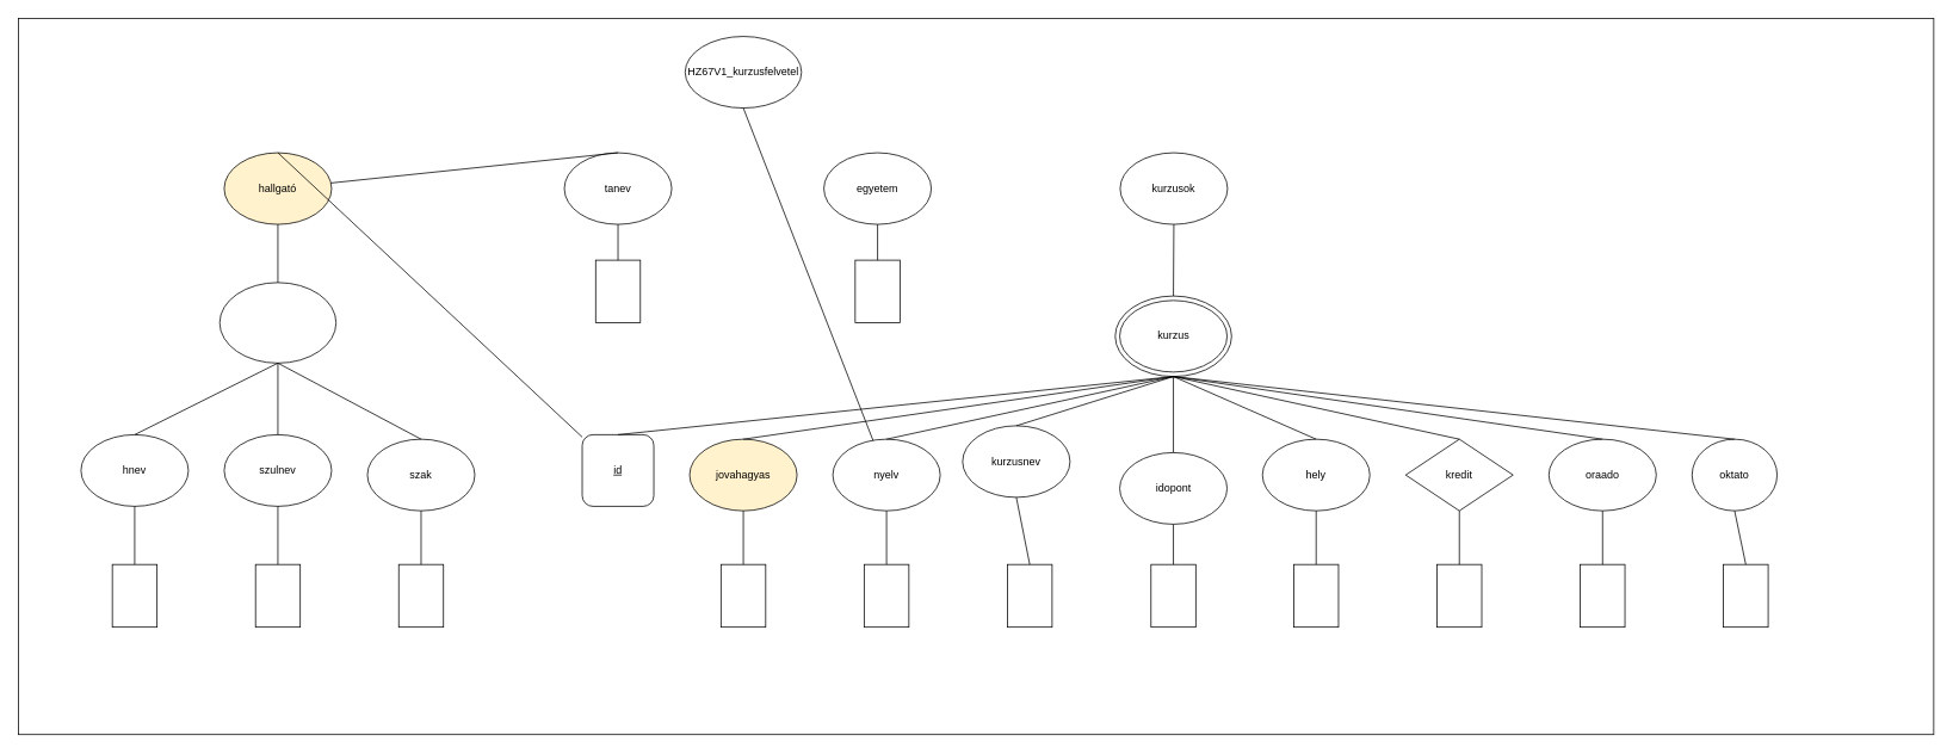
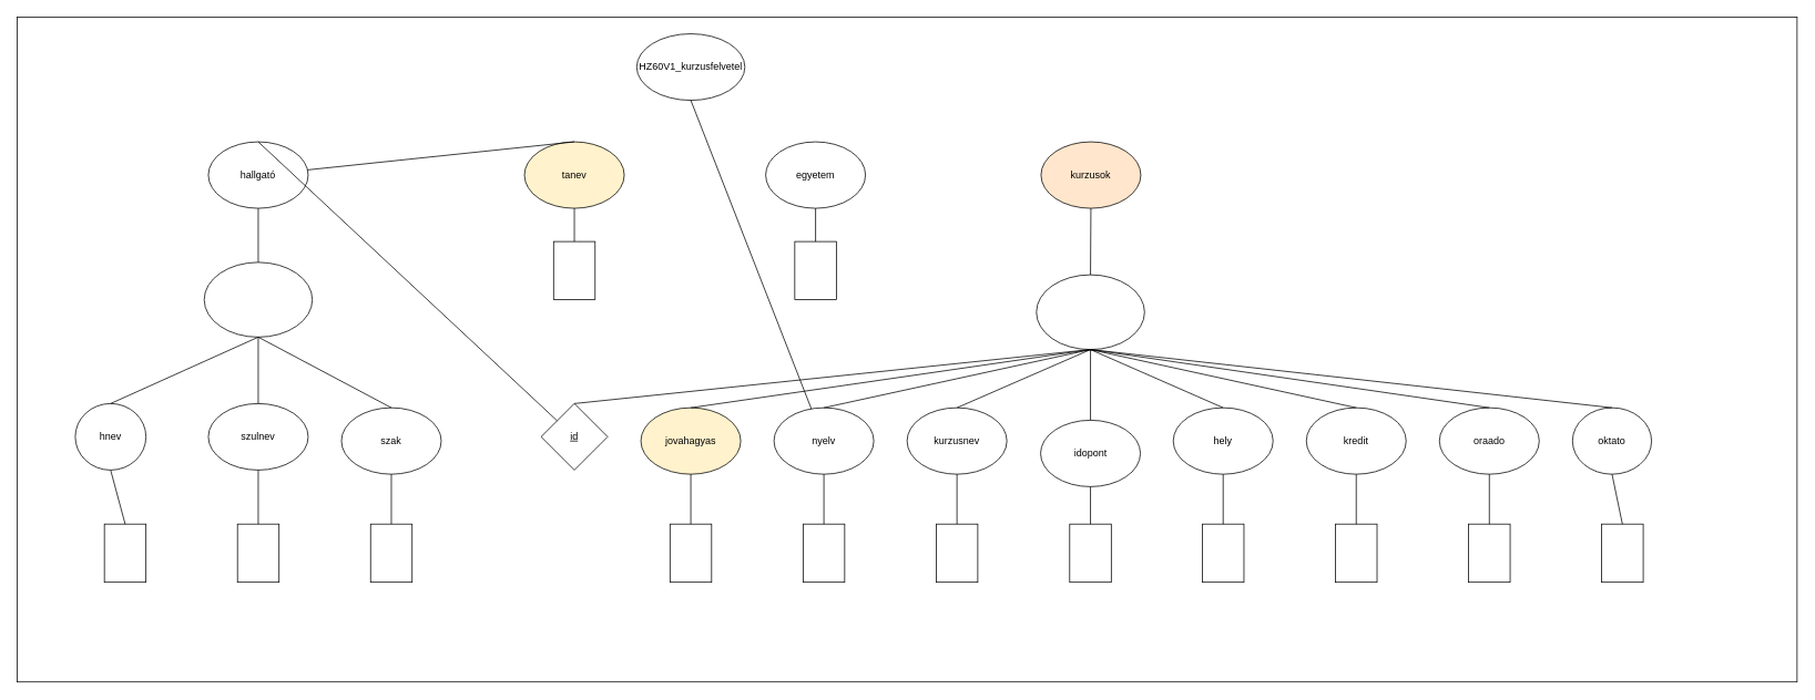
  <mxCell id="0" />
  <mxCell id="1" parent="0" />
  <mxCell id="2" value="" style="rounded=0;whiteSpace=wrap;html=1;" vertex="1" parent="1"><mxGeometry x="20" y="20" width="2140" height="800" as="geometry" /></mxCell>
  <mxCell id="3" value="" style="ellipse;whiteSpace=wrap;html=1;" vertex="1" parent="1"><mxGeometry x="245" y="315" width="130" height="90" as="geometry" /></mxCell>
- <mxCell id="4" value="HZ67V1_kurzusfelvetel" style="ellipse;whiteSpace=wrap;html=1;" vertex="1" parent="1"><mxGeometry x="765" y="40" width="130" height="80" as="geometry" /></mxCell>
- <mxCell id="5" value="hallgató" style="ellipse;whiteSpace=wrap;html=1;fillColor=#fff2cc;" vertex="1" parent="1"><mxGeometry x="250" y="170" width="120" height="80" as="geometry" /></mxCell>
- <mxCell id="6" value="kurzusok" style="ellipse;whiteSpace=wrap;html=1;" vertex="1" parent="1"><mxGeometry x="1251" y="170" width="120" height="80" as="geometry" /></mxCell>
+ <mxCell id="4" value="HZ60V1_kurzusfelvetel" style="ellipse;whiteSpace=wrap;html=1;" vertex="1" parent="1"><mxGeometry x="765" y="40" width="130" height="80" as="geometry" /></mxCell>
+ <mxCell id="5" value="hallgató" style="ellipse;whiteSpace=wrap;html=1;" vertex="1" parent="1"><mxGeometry x="250" y="170" width="120" height="80" as="geometry" /></mxCell>
+ <mxCell id="6" value="kurzusok" style="ellipse;whiteSpace=wrap;html=1;fillColor=#ffe6cc;" vertex="1" parent="1"><mxGeometry x="1251" y="170" width="120" height="80" as="geometry" /></mxCell>
  <mxCell id="7" value="" style="ellipse;whiteSpace=wrap;html=1;" vertex="1" parent="1"><mxGeometry x="1245.5" y="330" width="130" height="90" as="geometry" /></mxCell>
- <mxCell id="8" value="kurzus" style="ellipse;whiteSpace=wrap;html=1;" vertex="1" parent="1"><mxGeometry x="1250.5" y="335" width="120" height="80" as="geometry" /></mxCell>
- <mxCell id="9" value="tanev" style="ellipse;whiteSpace=wrap;html=1;" vertex="1" parent="1"><mxGeometry x="630" y="170" width="120" height="80" as="geometry" /></mxCell>
+ <mxCell id="9" value="tanev" style="ellipse;whiteSpace=wrap;html=1;fillColor=#fff2cc;" vertex="1" parent="1"><mxGeometry x="630" y="170" width="120" height="80" as="geometry" /></mxCell>
  <mxCell id="10" value="egyetem" style="ellipse;whiteSpace=wrap;html=1;" vertex="1" parent="1"><mxGeometry x="920" y="170" width="120" height="80" as="geometry" /></mxCell>
  <mxCell id="11" value="szak" style="ellipse;whiteSpace=wrap;html=1;" vertex="1" parent="1"><mxGeometry x="410" y="490" width="120" height="80" as="geometry" /></mxCell>
  <mxCell id="12" value="szulnev" style="ellipse;whiteSpace=wrap;html=1;" vertex="1" parent="1"><mxGeometry x="250" y="485" width="120" height="80" as="geometry" /></mxCell>
- <mxCell id="13" value="hnev" style="ellipse;whiteSpace=wrap;html=1;" vertex="1" parent="1"><mxGeometry x="90" y="485" width="120" height="80" as="geometry" /></mxCell>
- <mxCell id="14" value="&lt;u&gt;id&lt;/u&gt;" style="whiteSpace=wrap;html=1;rounded=1;" vertex="1" parent="1"><mxGeometry x="650" y="485" width="80" height="80" as="geometry" /></mxCell>
+ <mxCell id="13" value="hnev" style="ellipse;whiteSpace=wrap;html=1;" vertex="1" parent="1"><mxGeometry x="90" y="485" width="85" height="80" as="geometry" /></mxCell>
+ <mxCell id="14" value="&lt;u&gt;id&lt;/u&gt;" style="rhombus;whiteSpace=wrap;html=1;" vertex="1" parent="1"><mxGeometry x="650" y="485" width="80" height="80" as="geometry" /></mxCell>
  <mxCell id="15" value="jovahagyas" style="ellipse;whiteSpace=wrap;html=1;fillColor=#fff2cc;" vertex="1" parent="1"><mxGeometry x="770" y="490" width="120" height="80" as="geometry" /></mxCell>
  <mxCell id="16" value="nyelv" style="ellipse;whiteSpace=wrap;html=1;" vertex="1" parent="1"><mxGeometry x="930" y="490" width="120" height="80" as="geometry" /></mxCell>
- <mxCell id="17" value="kurzusnev" style="ellipse;whiteSpace=wrap;html=1;" vertex="1" parent="1"><mxGeometry x="1075" y="475" width="120" height="80" as="geometry" /></mxCell>
- <mxCell id="18" value="kredit" style="rhombus;whiteSpace=wrap;html=1;" vertex="1" parent="1"><mxGeometry x="1570" y="490" width="120" height="80" as="geometry" /></mxCell>
+ <mxCell id="17" value="kurzusnev" style="ellipse;whiteSpace=wrap;html=1;" vertex="1" parent="1"><mxGeometry x="1090" y="490" width="120" height="80" as="geometry" /></mxCell>
+ <mxCell id="18" value="kredit" style="ellipse;whiteSpace=wrap;html=1;" vertex="1" parent="1"><mxGeometry x="1570" y="490" width="120" height="80" as="geometry" /></mxCell>
  <mxCell id="19" value="hely" style="ellipse;whiteSpace=wrap;html=1;" vertex="1" parent="1"><mxGeometry x="1410" y="490" width="120" height="80" as="geometry" /></mxCell>
  <mxCell id="20" value="idopont" style="ellipse;whiteSpace=wrap;html=1;" vertex="1" parent="1"><mxGeometry x="1250.5" y="505" width="120" height="80" as="geometry" /></mxCell>
  <mxCell id="21" value="oktato" style="ellipse;whiteSpace=wrap;html=1;" vertex="1" parent="1"><mxGeometry x="1890" y="490" width="95" height="80" as="geometry" /></mxCell>
  <mxCell id="22" value="oraado" style="ellipse;whiteSpace=wrap;html=1;" vertex="1" parent="1"><mxGeometry x="1730" y="490" width="120" height="80" as="geometry" /></mxCell>
  <mxCell id="23" value="" style="endArrow=none;html=1;rounded=0;exitX=0.5;exitY=0;exitDx=0;exitDy=0;" edge="1" parent="1" source="5" target="14"><mxGeometry width="50" height="50" relative="1" as="geometry"><mxPoint x="730" y="280" as="sourcePoint" /><mxPoint x="780" y="230" as="targetPoint" /></mxGeometry></mxCell>
  <mxCell id="24" value="" style="endArrow=none;html=1;rounded=0;exitX=0.5;exitY=0;exitDx=0;exitDy=0;" edge="1" parent="1" source="9" target="5"><mxGeometry width="50" height="50" relative="1" as="geometry"><mxPoint x="710" y="290" as="sourcePoint" /><mxPoint x="830" y="140" as="targetPoint" /></mxGeometry></mxCell>
  <mxCell id="25" value="" style="endArrow=none;html=1;rounded=0;exitX=0.5;exitY=1;exitDx=0;exitDy=0;" edge="1" parent="1" source="4" target="16"><mxGeometry width="50" height="50" relative="1" as="geometry"><mxPoint x="910" y="250" as="sourcePoint" /><mxPoint x="960" y="200" as="targetPoint" /></mxGeometry></mxCell>
  <mxCell id="26" value="" style="endArrow=none;html=1;rounded=0;entryX=0.5;entryY=1;entryDx=0;entryDy=0;exitX=0.5;exitY=0;exitDx=0;exitDy=0;" edge="1" parent="1" source="3" target="5"><mxGeometry width="50" height="50" relative="1" as="geometry"><mxPoint x="300" y="410" as="sourcePoint" /><mxPoint x="350" y="360" as="targetPoint" /></mxGeometry></mxCell>
  <mxCell id="27" value="" style="endArrow=none;html=1;rounded=0;exitX=0.5;exitY=0;exitDx=0;exitDy=0;entryX=0.5;entryY=1;entryDx=0;entryDy=0;" edge="1" parent="1" source="13" target="3"><mxGeometry width="50" height="50" relative="1" as="geometry"><mxPoint x="300" y="410" as="sourcePoint" /><mxPoint x="350" y="360" as="targetPoint" /></mxGeometry></mxCell>
  <mxCell id="28" value="" style="endArrow=none;html=1;rounded=0;exitX=0.5;exitY=0;exitDx=0;exitDy=0;entryX=0.5;entryY=1;entryDx=0;entryDy=0;" edge="1" parent="1" source="12" target="3"><mxGeometry width="50" height="50" relative="1" as="geometry"><mxPoint x="300" y="410" as="sourcePoint" /><mxPoint x="350" y="360" as="targetPoint" /></mxGeometry></mxCell>
  <mxCell id="29" value="" style="endArrow=none;html=1;rounded=0;entryX=0.5;entryY=0;entryDx=0;entryDy=0;exitX=0.5;exitY=1;exitDx=0;exitDy=0;" edge="1" parent="1" source="3" target="11"><mxGeometry width="50" height="50" relative="1" as="geometry"><mxPoint x="300" y="410" as="sourcePoint" /><mxPoint x="350" y="360" as="targetPoint" /></mxGeometry></mxCell>
  <mxCell id="30" value="" style="endArrow=none;html=1;rounded=0;entryX=0.5;entryY=1;entryDx=0;entryDy=0;exitX=0.5;exitY=0;exitDx=0;exitDy=0;" edge="1" parent="1" source="7" target="6"><mxGeometry width="50" height="50" relative="1" as="geometry"><mxPoint x="1300" y="350" as="sourcePoint" /><mxPoint x="1350" y="300" as="targetPoint" /></mxGeometry></mxCell>
  <mxCell id="31" value="" style="endArrow=none;html=1;rounded=0;entryX=0.5;entryY=1;entryDx=0;entryDy=0;exitX=0.5;exitY=0;exitDx=0;exitDy=0;" edge="1" parent="1" source="14" target="7"><mxGeometry width="50" height="50" relative="1" as="geometry"><mxPoint x="1210" y="450" as="sourcePoint" /><mxPoint x="1260" y="400" as="targetPoint" /></mxGeometry></mxCell>
  <mxCell id="32" value="" style="endArrow=none;html=1;rounded=0;entryX=0.5;entryY=1;entryDx=0;entryDy=0;exitX=0.5;exitY=0;exitDx=0;exitDy=0;" edge="1" parent="1" source="15" target="7"><mxGeometry width="50" height="50" relative="1" as="geometry"><mxPoint x="1060" y="450" as="sourcePoint" /><mxPoint x="1110" y="400" as="targetPoint" /></mxGeometry></mxCell>
  <mxCell id="33" value="" style="endArrow=none;html=1;rounded=0;entryX=0.5;entryY=1;entryDx=0;entryDy=0;exitX=0.5;exitY=0;exitDx=0;exitDy=0;" edge="1" parent="1" source="16" target="7"><mxGeometry width="50" height="50" relative="1" as="geometry"><mxPoint x="1220" y="460" as="sourcePoint" /><mxPoint x="1270" y="410" as="targetPoint" /></mxGeometry></mxCell>
  <mxCell id="34" value="" style="endArrow=none;html=1;rounded=0;entryX=0.5;entryY=1;entryDx=0;entryDy=0;exitX=0.5;exitY=0;exitDx=0;exitDy=0;" edge="1" parent="1" source="17" target="7"><mxGeometry width="50" height="50" relative="1" as="geometry"><mxPoint x="1220" y="460" as="sourcePoint" /><mxPoint x="1270" y="410" as="targetPoint" /></mxGeometry></mxCell>
  <mxCell id="35" value="" style="endArrow=none;html=1;rounded=0;entryX=0.5;entryY=1;entryDx=0;entryDy=0;exitX=0.5;exitY=0;exitDx=0;exitDy=0;" edge="1" parent="1" source="20" target="7"><mxGeometry width="50" height="50" relative="1" as="geometry"><mxPoint x="1220" y="460" as="sourcePoint" /><mxPoint x="1270" y="410" as="targetPoint" /></mxGeometry></mxCell>
  <mxCell id="36" value="" style="endArrow=none;html=1;rounded=0;entryX=0.5;entryY=1;entryDx=0;entryDy=0;exitX=0.5;exitY=0;exitDx=0;exitDy=0;" edge="1" parent="1" source="19" target="7"><mxGeometry width="50" height="50" relative="1" as="geometry"><mxPoint x="1220" y="460" as="sourcePoint" /><mxPoint x="1270" y="410" as="targetPoint" /></mxGeometry></mxCell>
  <mxCell id="37" value="" style="endArrow=none;html=1;rounded=0;entryX=0.5;entryY=1;entryDx=0;entryDy=0;exitX=0.5;exitY=0;exitDx=0;exitDy=0;" edge="1" parent="1" source="18" target="7"><mxGeometry width="50" height="50" relative="1" as="geometry"><mxPoint x="1220" y="460" as="sourcePoint" /><mxPoint x="1270" y="410" as="targetPoint" /></mxGeometry></mxCell>
  <mxCell id="38" value="" style="endArrow=none;html=1;rounded=0;entryX=0.5;entryY=1;entryDx=0;entryDy=0;exitX=0.5;exitY=0;exitDx=0;exitDy=0;" edge="1" parent="1" source="22" target="7"><mxGeometry width="50" height="50" relative="1" as="geometry"><mxPoint x="1790.667" y="480" as="sourcePoint" /><mxPoint x="1270" y="410" as="targetPoint" /></mxGeometry></mxCell>
  <mxCell id="39" value="" style="endArrow=none;html=1;rounded=0;entryX=0.5;entryY=1;entryDx=0;entryDy=0;exitX=0.5;exitY=0;exitDx=0;exitDy=0;" edge="1" parent="1" source="21" target="7"><mxGeometry width="50" height="50" relative="1" as="geometry"><mxPoint x="1530" y="480" as="sourcePoint" /><mxPoint x="1580" y="430" as="targetPoint" /></mxGeometry></mxCell>
  <mxCell id="40" value="" style="rounded=0;whiteSpace=wrap;html=1;" vertex="1" parent="1"><mxGeometry x="665" y="290" width="50" height="70" as="geometry" /></mxCell>
  <mxCell id="41" value="" style="rounded=0;whiteSpace=wrap;html=1;" vertex="1" parent="1"><mxGeometry x="955" y="290" width="50" height="70" as="geometry" /></mxCell>
  <mxCell id="42" value="" style="rounded=0;whiteSpace=wrap;html=1;" vertex="1" parent="1"><mxGeometry x="125" y="630" width="50" height="70" as="geometry" /></mxCell>
  <mxCell id="43" value="" style="rounded=0;whiteSpace=wrap;html=1;" vertex="1" parent="1"><mxGeometry x="285" y="630" width="50" height="70" as="geometry" /></mxCell>
  <mxCell id="44" value="" style="rounded=0;whiteSpace=wrap;html=1;" vertex="1" parent="1"><mxGeometry x="445" y="630" width="50" height="70" as="geometry" /></mxCell>
  <mxCell id="45" value="" style="rounded=0;whiteSpace=wrap;html=1;" vertex="1" parent="1"><mxGeometry x="805" y="630" width="50" height="70" as="geometry" /></mxCell>
  <mxCell id="46" value="" style="rounded=0;whiteSpace=wrap;html=1;" vertex="1" parent="1"><mxGeometry x="965" y="630" width="50" height="70" as="geometry" /></mxCell>
  <mxCell id="47" value="" style="rounded=0;whiteSpace=wrap;html=1;" vertex="1" parent="1"><mxGeometry x="1125" y="630" width="50" height="70" as="geometry" /></mxCell>
  <mxCell id="48" value="" style="rounded=0;whiteSpace=wrap;html=1;" vertex="1" parent="1"><mxGeometry x="1285.5" y="630" width="50" height="70" as="geometry" /></mxCell>
  <mxCell id="49" value="" style="rounded=0;whiteSpace=wrap;html=1;" vertex="1" parent="1"><mxGeometry x="1445" y="630" width="50" height="70" as="geometry" /></mxCell>
  <mxCell id="50" value="" style="rounded=0;whiteSpace=wrap;html=1;" vertex="1" parent="1"><mxGeometry x="1605" y="630" width="50" height="70" as="geometry" /></mxCell>
  <mxCell id="51" value="" style="rounded=0;whiteSpace=wrap;html=1;" vertex="1" parent="1"><mxGeometry x="1765" y="630" width="50" height="70" as="geometry" /></mxCell>
  <mxCell id="52" value="" style="rounded=0;whiteSpace=wrap;html=1;" vertex="1" parent="1"><mxGeometry x="1925" y="630" width="50" height="70" as="geometry" /></mxCell>
  <mxCell id="53" value="" style="endArrow=none;html=1;rounded=0;entryX=0.5;entryY=1;entryDx=0;entryDy=0;exitX=0.5;exitY=0;exitDx=0;exitDy=0;" edge="1" parent="1" source="42" target="13"><mxGeometry width="50" height="50" relative="1" as="geometry"><mxPoint x="240" y="630" as="sourcePoint" /><mxPoint x="290" y="580" as="targetPoint" /></mxGeometry></mxCell>
  <mxCell id="54" value="" style="endArrow=none;html=1;rounded=0;entryX=0.5;entryY=1;entryDx=0;entryDy=0;exitX=0.5;exitY=0;exitDx=0;exitDy=0;" edge="1" parent="1" source="43" target="12"><mxGeometry width="50" height="50" relative="1" as="geometry"><mxPoint x="240" y="630" as="sourcePoint" /><mxPoint x="290" y="580" as="targetPoint" /></mxGeometry></mxCell>
  <mxCell id="55" value="" style="endArrow=none;html=1;rounded=0;exitX=0.5;exitY=0;exitDx=0;exitDy=0;entryX=0.5;entryY=1;entryDx=0;entryDy=0;" edge="1" parent="1" source="44" target="11"><mxGeometry width="50" height="50" relative="1" as="geometry"><mxPoint x="420" y="620" as="sourcePoint" /><mxPoint x="490" y="580" as="targetPoint" /></mxGeometry></mxCell>
  <mxCell id="56" value="" style="endArrow=none;html=1;rounded=0;entryX=0.5;entryY=1;entryDx=0;entryDy=0;exitX=0.5;exitY=0;exitDx=0;exitDy=0;" edge="1" parent="1" source="45" target="15"><mxGeometry width="50" height="50" relative="1" as="geometry"><mxPoint x="770" y="600" as="sourcePoint" /><mxPoint x="820" y="550" as="targetPoint" /></mxGeometry></mxCell>
  <mxCell id="57" value="" style="endArrow=none;html=1;rounded=0;entryX=0.5;entryY=1;entryDx=0;entryDy=0;exitX=0.5;exitY=0;exitDx=0;exitDy=0;" edge="1" parent="1" source="46" target="16"><mxGeometry width="50" height="50" relative="1" as="geometry"><mxPoint x="770" y="600" as="sourcePoint" /><mxPoint x="820" y="550" as="targetPoint" /></mxGeometry></mxCell>
  <mxCell id="58" value="" style="endArrow=none;html=1;rounded=0;entryX=0.5;entryY=1;entryDx=0;entryDy=0;exitX=0.5;exitY=0;exitDx=0;exitDy=0;" edge="1" parent="1" source="40" target="9"><mxGeometry width="50" height="50" relative="1" as="geometry"><mxPoint x="680" y="290" as="sourcePoint" /><mxPoint x="730" y="240" as="targetPoint" /></mxGeometry></mxCell>
  <mxCell id="59" value="" style="endArrow=none;html=1;rounded=0;entryX=0.5;entryY=1;entryDx=0;entryDy=0;exitX=0.5;exitY=0;exitDx=0;exitDy=0;" edge="1" parent="1" source="41" target="10"><mxGeometry width="50" height="50" relative="1" as="geometry"><mxPoint x="1080" y="290" as="sourcePoint" /><mxPoint x="1130" y="240" as="targetPoint" /></mxGeometry></mxCell>
  <mxCell id="60" value="" style="endArrow=none;html=1;rounded=0;entryX=0.5;entryY=1;entryDx=0;entryDy=0;exitX=0.5;exitY=0;exitDx=0;exitDy=0;" edge="1" parent="1" source="47" target="17"><mxGeometry width="50" height="50" relative="1" as="geometry"><mxPoint x="1170" y="600" as="sourcePoint" /><mxPoint x="1220" y="550" as="targetPoint" /></mxGeometry></mxCell>
  <mxCell id="61" value="" style="endArrow=none;html=1;rounded=0;entryX=0.5;entryY=1;entryDx=0;entryDy=0;exitX=0.5;exitY=0;exitDx=0;exitDy=0;" edge="1" parent="1" source="48" target="20"><mxGeometry width="50" height="50" relative="1" as="geometry"><mxPoint x="1170" y="600" as="sourcePoint" /><mxPoint x="1220" y="550" as="targetPoint" /></mxGeometry></mxCell>
  <mxCell id="62" value="" style="endArrow=none;html=1;rounded=0;entryX=0.5;entryY=1;entryDx=0;entryDy=0;exitX=0.5;exitY=0;exitDx=0;exitDy=0;" edge="1" parent="1" source="49" target="19"><mxGeometry width="50" height="50" relative="1" as="geometry"><mxPoint x="1450" y="610" as="sourcePoint" /><mxPoint x="1500" y="560" as="targetPoint" /></mxGeometry></mxCell>
  <mxCell id="63" value="" style="endArrow=none;html=1;rounded=0;entryX=0.5;entryY=1;entryDx=0;entryDy=0;exitX=0.5;exitY=0;exitDx=0;exitDy=0;" edge="1" parent="1" source="50" target="18"><mxGeometry width="50" height="50" relative="1" as="geometry"><mxPoint x="1690" y="620" as="sourcePoint" /><mxPoint x="1740" y="570" as="targetPoint" /></mxGeometry></mxCell>
  <mxCell id="64" value="" style="endArrow=none;html=1;rounded=0;entryX=0.5;entryY=1;entryDx=0;entryDy=0;exitX=0.5;exitY=0;exitDx=0;exitDy=0;" edge="1" parent="1" source="51" target="22"><mxGeometry width="50" height="50" relative="1" as="geometry"><mxPoint x="1690" y="620" as="sourcePoint" /><mxPoint x="1740" y="570" as="targetPoint" /></mxGeometry></mxCell>
  <mxCell id="65" value="" style="endArrow=none;html=1;rounded=0;entryX=0.5;entryY=1;entryDx=0;entryDy=0;exitX=0.5;exitY=0;exitDx=0;exitDy=0;" edge="1" parent="1" source="52" target="21"><mxGeometry width="50" height="50" relative="1" as="geometry"><mxPoint x="2010" y="630" as="sourcePoint" /><mxPoint x="2060" y="580" as="targetPoint" /></mxGeometry></mxCell>
